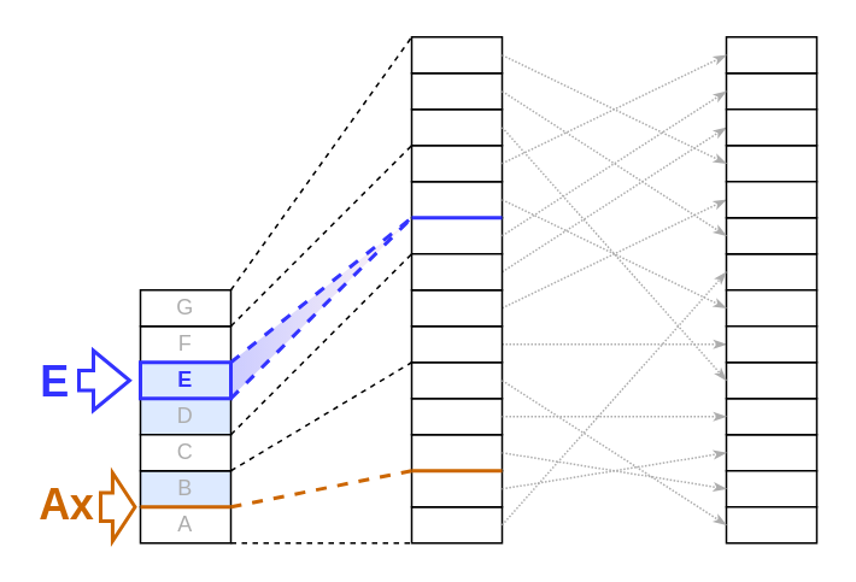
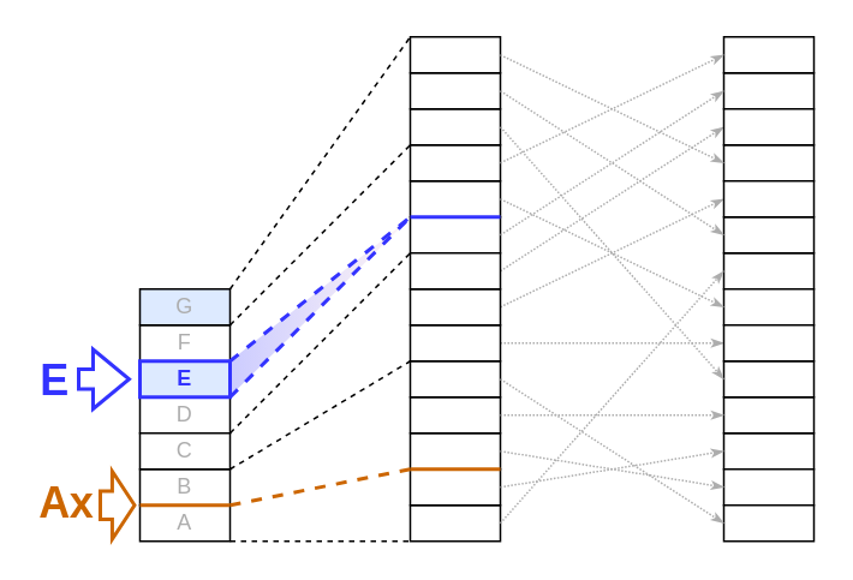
  <mxCell id="0" />
  <mxCell id="1" parent="0" />
  <mxCell id="2" value="" style="verticalLabelPosition=bottom;verticalAlign=top;html=1;shape=mxgraph.basic.polygon;polyCoords=[[0,0.6],[0,0.6],[0,0.6],[0,0.6],[0,0.6],[1,0.07],[0,0.73],[0,0.6]];polyline=0;strokeColor=none;fillColor=#FFF5F5;gradientColor=#CCCCFF;gradientDirection=west;" parent="1" vertex="1"><mxGeometry x="127" y="110" width="100" height="150" as="geometry" /></mxCell>
  <mxCell id="3" value="A" style="rounded=0;whiteSpace=wrap;html=1;fontColor=#ADADAD;" parent="1" vertex="1"><mxGeometry x="77" y="280" width="50" height="20" as="geometry" /></mxCell>
- <mxCell id="4" value="B" style="rounded=0;whiteSpace=wrap;html=1;fontColor=#ADADAD;fillColor=#ddeaff;" parent="1" vertex="1"><mxGeometry x="77" y="260" width="50" height="20" as="geometry" /></mxCell>
- <mxCell id="5" value="D" style="rounded=0;whiteSpace=wrap;html=1;fontColor=#ADADAD;fillColor=#ddeaff;" parent="1" vertex="1"><mxGeometry x="77" y="220" width="50" height="20" as="geometry" /></mxCell>
+ <mxCell id="4" value="B" style="rounded=0;whiteSpace=wrap;html=1;fontColor=#ADADAD;" parent="1" vertex="1"><mxGeometry x="77" y="260" width="50" height="20" as="geometry" /></mxCell>
+ <mxCell id="5" value="D" style="rounded=0;whiteSpace=wrap;html=1;fontColor=#ADADAD;" parent="1" vertex="1"><mxGeometry x="77" y="220" width="50" height="20" as="geometry" /></mxCell>
  <mxCell id="6" value="" style="rounded=0;whiteSpace=wrap;html=1;" parent="1" vertex="1"><mxGeometry x="227" y="280" width="50" height="20" as="geometry" /></mxCell>
  <mxCell id="7" value="" style="rounded=0;whiteSpace=wrap;html=1;" parent="1" vertex="1"><mxGeometry x="227" y="260" width="50" height="20" as="geometry" /></mxCell>
  <mxCell id="8" value="" style="rounded=0;whiteSpace=wrap;html=1;" parent="1" vertex="1"><mxGeometry x="227" y="240" width="50" height="20" as="geometry" /></mxCell>
  <mxCell id="9" value="" style="rounded=0;whiteSpace=wrap;html=1;" parent="1" vertex="1"><mxGeometry x="227" y="220" width="50" height="20" as="geometry" /></mxCell>
  <mxCell id="10" value="" style="rounded=0;whiteSpace=wrap;html=1;" parent="1" vertex="1"><mxGeometry x="227" y="200" width="50" height="20" as="geometry" /></mxCell>
  <mxCell id="11" value="" style="rounded=0;whiteSpace=wrap;html=1;" parent="1" vertex="1"><mxGeometry x="227" y="120" width="50" height="20" as="geometry" /></mxCell>
  <mxCell id="12" value="" style="rounded=0;whiteSpace=wrap;html=1;" parent="1" vertex="1"><mxGeometry x="227" y="100" width="50" height="20" as="geometry" /></mxCell>
  <mxCell id="13" value="" style="rounded=0;whiteSpace=wrap;html=1;" parent="1" vertex="1"><mxGeometry x="227" y="80" width="50" height="20" as="geometry" /></mxCell>
  <mxCell id="14" value="" style="rounded=0;whiteSpace=wrap;html=1;" parent="1" vertex="1"><mxGeometry x="227" y="60" width="50" height="20" as="geometry" /></mxCell>
  <mxCell id="15" value="" style="rounded=0;whiteSpace=wrap;html=1;" parent="1" vertex="1"><mxGeometry x="227" y="40" width="50" height="20" as="geometry" /></mxCell>
  <mxCell id="16" value="" style="rounded=0;whiteSpace=wrap;html=1;" parent="1" vertex="1"><mxGeometry x="227" y="20" width="50" height="20" as="geometry" /></mxCell>
  <mxCell id="17" value="F" style="rounded=0;whiteSpace=wrap;html=1;fontColor=#ADADAD;" parent="1" vertex="1"><mxGeometry x="77" y="180" width="50" height="20" as="geometry" /></mxCell>
- <mxCell id="18" value="G" style="rounded=0;whiteSpace=wrap;html=1;fontColor=#ADADAD;" parent="1" vertex="1"><mxGeometry x="77" y="160" width="50" height="20" as="geometry" /></mxCell>
+ <mxCell id="18" value="G" style="rounded=0;whiteSpace=wrap;html=1;fontColor=#ADADAD;fillColor=#ddeaff;" parent="1" vertex="1"><mxGeometry x="77" y="160" width="50" height="20" as="geometry" /></mxCell>
  <mxCell id="19" value="" style="rounded=0;whiteSpace=wrap;html=1;" parent="1" vertex="1"><mxGeometry x="401" y="140" width="50" height="20" as="geometry" /></mxCell>
  <mxCell id="20" value="" style="rounded=0;whiteSpace=wrap;html=1;" parent="1" vertex="1"><mxGeometry x="401" y="240" width="50" height="20" as="geometry" /></mxCell>
  <mxCell id="21" value="" style="rounded=0;whiteSpace=wrap;html=1;" parent="1" vertex="1"><mxGeometry x="401" y="260" width="50" height="20" as="geometry" /></mxCell>
  <mxCell id="22" value="" style="rounded=0;whiteSpace=wrap;html=1;" parent="1" vertex="1"><mxGeometry x="401" y="220" width="50" height="20" as="geometry" /></mxCell>
  <mxCell id="23" value="" style="rounded=0;whiteSpace=wrap;html=1;" parent="1" vertex="1"><mxGeometry x="401" y="280" width="50" height="20" as="geometry" /></mxCell>
  <mxCell id="24" value="" style="rounded=0;whiteSpace=wrap;html=1;" parent="1" vertex="1"><mxGeometry x="401" y="40" width="50" height="20" as="geometry" /></mxCell>
  <mxCell id="25" value="" style="rounded=0;whiteSpace=wrap;html=1;" parent="1" vertex="1"><mxGeometry x="401" y="160" width="50" height="20" as="geometry" /></mxCell>
  <mxCell id="26" value="" style="rounded=0;whiteSpace=wrap;html=1;" parent="1" vertex="1"><mxGeometry x="401" y="20" width="50" height="20" as="geometry" /></mxCell>
  <mxCell id="27" value="" style="rounded=0;whiteSpace=wrap;html=1;" parent="1" vertex="1"><mxGeometry x="401" y="200" width="50" height="20" as="geometry" /></mxCell>
  <mxCell id="28" value="" style="rounded=0;whiteSpace=wrap;html=1;" parent="1" vertex="1"><mxGeometry x="401" y="120" width="50" height="20" as="geometry" /></mxCell>
  <mxCell id="29" value="" style="rounded=0;whiteSpace=wrap;html=1;" parent="1" vertex="1"><mxGeometry x="401" y="80" width="50" height="20" as="geometry" /></mxCell>
  <mxCell id="30" value="" style="endArrow=none;dashed=1;html=1;rounded=0;exitX=1;exitY=1;exitDx=0;exitDy=0;entryX=0;entryY=1;entryDx=0;entryDy=0;" parent="1" edge="1"><mxGeometry width="50" height="50" relative="1" as="geometry"><mxPoint x="127" y="300" as="sourcePoint" /><mxPoint x="227" y="300" as="targetPoint" /></mxGeometry></mxCell>
  <mxCell id="31" value="" style="endArrow=none;dashed=1;html=1;rounded=0;exitX=1;exitY=1;exitDx=0;exitDy=0;entryX=0;entryY=0;entryDx=0;entryDy=0;strokeWidth=2;strokeColor=#CC6600;" parent="1" target="7" edge="1"><mxGeometry width="50" height="50" relative="1" as="geometry"><mxPoint x="127" y="280" as="sourcePoint" /><mxPoint x="227" y="280" as="targetPoint" /></mxGeometry></mxCell>
  <mxCell id="32" value="" style="endArrow=none;dashed=1;html=1;rounded=0;exitX=1;exitY=1;exitDx=0;exitDy=0;entryX=0;entryY=0;entryDx=0;entryDy=0;strokeWidth=1;strokeColor=#000000;" parent="1" target="10" edge="1"><mxGeometry width="50" height="50" relative="1" as="geometry"><mxPoint x="127" y="260" as="sourcePoint" /><mxPoint x="227" y="260" as="targetPoint" /></mxGeometry></mxCell>
  <mxCell id="33" value="" style="endArrow=none;dashed=1;html=1;rounded=0;exitX=1;exitY=1;exitDx=0;exitDy=0;entryX=0;entryY=0;entryDx=0;entryDy=0;strokeWidth=1;strokeColor=#000000;" parent="1" target="57" edge="1"><mxGeometry width="50" height="50" relative="1" as="geometry"><mxPoint x="127" y="240" as="sourcePoint" /><mxPoint x="227" y="240" as="targetPoint" /></mxGeometry></mxCell>
  <mxCell id="34" value="" style="endArrow=none;dashed=1;html=1;rounded=0;exitX=1;exitY=1;exitDx=0;exitDy=0;entryX=0;entryY=0;entryDx=0;entryDy=0;strokeColor=#3333FF;strokeWidth=2;" parent="1" target="11" edge="1"><mxGeometry width="50" height="50" relative="1" as="geometry"><mxPoint x="127" y="220" as="sourcePoint" /><mxPoint x="227" y="220" as="targetPoint" /></mxGeometry></mxCell>
  <mxCell id="35" value="" style="endArrow=none;dashed=1;html=1;rounded=0;exitX=1;exitY=1;exitDx=0;exitDy=0;entryX=0;entryY=1;entryDx=0;entryDy=0;strokeColor=#3333FF;strokeWidth=2;" parent="1" target="12" edge="1"><mxGeometry width="50" height="50" relative="1" as="geometry"><mxPoint x="127" y="200" as="sourcePoint" /><mxPoint x="227" y="200" as="targetPoint" /></mxGeometry></mxCell>
  <mxCell id="36" value="" style="endArrow=none;dashed=1;html=1;rounded=0;exitX=1;exitY=1;exitDx=0;exitDy=0;entryX=0;entryY=1;entryDx=0;entryDy=0;" parent="1" target="14" edge="1"><mxGeometry width="50" height="50" relative="1" as="geometry"><mxPoint x="127" y="180" as="sourcePoint" /><mxPoint x="227" y="180" as="targetPoint" /></mxGeometry></mxCell>
  <mxCell id="37" value="" style="endArrow=none;dashed=1;html=1;rounded=0;exitX=1;exitY=1;exitDx=0;exitDy=0;entryX=0;entryY=0;entryDx=0;entryDy=0;" parent="1" target="16" edge="1"><mxGeometry width="50" height="50" relative="1" as="geometry"><mxPoint x="127" y="160" as="sourcePoint" /><mxPoint x="227" y="160" as="targetPoint" /></mxGeometry></mxCell>
  <mxCell id="38" value="" style="endArrow=classicThin;html=1;rounded=0;exitX=1;exitY=0.5;exitDx=0;exitDy=0;entryX=0;entryY=0.5;entryDx=0;entryDy=0;endFill=1;endSize=4;dashed=1;dashPattern=1 1;strokeColor=#ADADAD;" parent="1" source="6" target="19" edge="1"><mxGeometry width="50" height="50" relative="1" as="geometry"><mxPoint x="307" y="260" as="sourcePoint" /><mxPoint x="357" y="210" as="targetPoint" /></mxGeometry></mxCell>
  <mxCell id="39" value="" style="endArrow=classicThin;html=1;rounded=0;exitX=1;exitY=0.5;exitDx=0;exitDy=0;entryX=0;entryY=0.5;entryDx=0;entryDy=0;endFill=1;endSize=4;dashed=1;dashPattern=1 1;strokeColor=#ADADAD;" parent="1" source="7" target="20" edge="1"><mxGeometry width="50" height="50" relative="1" as="geometry"><mxPoint x="307" y="260" as="sourcePoint" /><mxPoint x="357" y="210" as="targetPoint" /></mxGeometry></mxCell>
  <mxCell id="40" value="" style="endArrow=classicThin;html=1;rounded=0;exitX=1;exitY=0.5;exitDx=0;exitDy=0;entryX=0;entryY=0.5;entryDx=0;entryDy=0;endFill=1;endSize=4;dashed=1;dashPattern=1 1;strokeColor=#ADADAD;" parent="1" source="8" target="21" edge="1"><mxGeometry width="50" height="50" relative="1" as="geometry"><mxPoint x="337" y="220" as="sourcePoint" /><mxPoint x="387" y="170" as="targetPoint" /></mxGeometry></mxCell>
  <mxCell id="41" value="" style="endArrow=classicThin;html=1;rounded=0;exitX=1;exitY=0.5;exitDx=0;exitDy=0;entryX=0;entryY=0.5;entryDx=0;entryDy=0;endFill=1;endSize=4;dashed=1;dashPattern=1 1;strokeColor=#ADADAD;" parent="1" source="9" target="22" edge="1"><mxGeometry width="50" height="50" relative="1" as="geometry"><mxPoint x="317" y="230" as="sourcePoint" /><mxPoint x="367" y="180" as="targetPoint" /></mxGeometry></mxCell>
  <mxCell id="42" value="" style="endArrow=classicThin;html=1;rounded=0;exitX=1;exitY=0.5;exitDx=0;exitDy=0;entryX=0;entryY=0.5;entryDx=0;entryDy=0;endFill=1;endSize=4;dashed=1;dashPattern=1 1;strokeColor=#ADADAD;" parent="1" source="10" target="23" edge="1"><mxGeometry width="50" height="50" relative="1" as="geometry"><mxPoint x="317" y="170" as="sourcePoint" /><mxPoint x="367" y="120" as="targetPoint" /></mxGeometry></mxCell>
  <mxCell id="43" value="" style="endArrow=classicThin;html=1;rounded=0;exitX=1;exitY=0.5;exitDx=0;exitDy=0;entryX=0;entryY=0.5;entryDx=0;entryDy=0;endFill=1;endSize=4;dashed=1;dashPattern=1 1;strokeWidth=1;strokeColor=#ADADAD;" parent="1" source="55" target="58" edge="1"><mxGeometry width="50" height="50" relative="1" as="geometry"><mxPoint x="317" y="110" as="sourcePoint" /><mxPoint x="367" y="60" as="targetPoint" /></mxGeometry></mxCell>
  <mxCell id="44" value="" style="endArrow=classicThin;html=1;rounded=0;exitX=1;exitY=0.5;exitDx=0;exitDy=0;entryX=0;entryY=0.5;entryDx=0;entryDy=0;endFill=1;endSize=4;dashed=1;dashPattern=1 1;strokeWidth=1;strokeColor=#ADADAD;" parent="1" source="56" target="59" edge="1"><mxGeometry width="50" height="50" relative="1" as="geometry"><mxPoint x="317" y="60" as="sourcePoint" /><mxPoint x="367" y="10" as="targetPoint" /></mxGeometry></mxCell>
  <mxCell id="45" value="" style="endArrow=classicThin;html=1;rounded=0;exitX=1;exitY=0.5;exitDx=0;exitDy=0;entryX=0;entryY=0.5;entryDx=0;entryDy=0;endFill=1;endSize=4;dashed=1;dashPattern=1 1;strokeWidth=1;strokeColor=#ADADAD;" parent="1" source="57" target="60" edge="1"><mxGeometry width="50" height="50" relative="1" as="geometry"><mxPoint x="317" y="150" as="sourcePoint" /><mxPoint x="367" y="100" as="targetPoint" /></mxGeometry></mxCell>
  <mxCell id="46" value="" style="endArrow=classicThin;html=1;rounded=0;exitX=1;exitY=0.5;exitDx=0;exitDy=0;entryX=0;entryY=0.5;entryDx=0;entryDy=0;endFill=1;endSize=4;dashed=1;dashPattern=1 1;strokeColor=#ADADAD;" parent="1" source="11" target="24" edge="1"><mxGeometry width="50" height="50" relative="1" as="geometry"><mxPoint x="327" y="120" as="sourcePoint" /><mxPoint x="377" y="70" as="targetPoint" /></mxGeometry></mxCell>
  <mxCell id="47" value="" style="endArrow=classicThin;html=1;rounded=0;exitX=1;exitY=0.5;exitDx=0;exitDy=0;entryX=0;entryY=0.5;entryDx=0;entryDy=0;endFill=1;endSize=4;dashed=1;dashPattern=1 1;strokeColor=#ADADAD;" parent="1" source="12" target="25" edge="1"><mxGeometry width="50" height="50" relative="1" as="geometry"><mxPoint x="327" y="100" as="sourcePoint" /><mxPoint x="377" y="50" as="targetPoint" /></mxGeometry></mxCell>
  <mxCell id="48" value="" style="endArrow=classicThin;html=1;rounded=0;exitX=1;exitY=0.5;exitDx=0;exitDy=0;entryX=0;entryY=0.5;entryDx=0;entryDy=0;endFill=1;endSize=4;dashed=1;dashPattern=1 1;strokeColor=#ADADAD;" parent="1" source="13" target="26" edge="1"><mxGeometry width="50" height="50" relative="1" as="geometry"><mxPoint x="327" y="80" as="sourcePoint" /><mxPoint x="377" y="30" as="targetPoint" /></mxGeometry></mxCell>
  <mxCell id="49" value="" style="endArrow=classicThin;html=1;rounded=0;exitX=1;exitY=0.5;exitDx=0;exitDy=0;entryX=0;entryY=0.5;entryDx=0;entryDy=0;endFill=1;endSize=4;dashed=1;dashPattern=1 1;strokeColor=#ADADAD;" parent="1" source="14" target="27" edge="1"><mxGeometry width="50" height="50" relative="1" as="geometry"><mxPoint x="327" y="50" as="sourcePoint" /><mxPoint x="377" y="0" as="targetPoint" /></mxGeometry></mxCell>
  <mxCell id="50" value="" style="endArrow=classicThin;html=1;rounded=0;exitX=1;exitY=0.5;exitDx=0;exitDy=0;entryX=0;entryY=0.5;entryDx=0;entryDy=0;endFill=1;endSize=4;dashed=1;dashPattern=1 1;strokeColor=#ADADAD;" parent="1" source="15" target="28" edge="1"><mxGeometry width="50" height="50" relative="1" as="geometry"><mxPoint x="317" y="50" as="sourcePoint" /><mxPoint x="367" y="0" as="targetPoint" /></mxGeometry></mxCell>
  <mxCell id="51" value="" style="endArrow=classicThin;html=1;rounded=0;exitX=1;exitY=0.5;exitDx=0;exitDy=0;entryX=0;entryY=0.5;entryDx=0;entryDy=0;endFill=1;endSize=4;dashed=1;dashPattern=1 1;strokeColor=#ADADAD;" parent="1" source="16" target="29" edge="1"><mxGeometry width="50" height="50" relative="1" as="geometry"><mxPoint x="307" y="30" as="sourcePoint" /><mxPoint x="357" y="-20" as="targetPoint" /></mxGeometry></mxCell>
  <mxCell id="52" value="" style="shape=flexArrow;endArrow=classic;html=1;rounded=0;strokeColor=#3333FF;strokeWidth=2;" parent="1" edge="1"><mxGeometry width="50" height="50" relative="1" as="geometry"><mxPoint x="42" y="210" as="sourcePoint" /><mxPoint x="72" y="210" as="targetPoint" /></mxGeometry></mxCell>
  <mxCell id="53" value="E" style="text;html=1;strokeColor=none;fillColor=none;align=center;verticalAlign=middle;whiteSpace=wrap;rounded=0;fontColor=#3333FF;fontStyle=1;fontSize=24;" parent="1" vertex="1"><mxGeometry x="20" y="196" width="20" height="30" as="geometry" /></mxCell>
  <mxCell id="54" value="C" style="rounded=0;whiteSpace=wrap;html=1;fontStyle=0;fontColor=#ADADAD;strokeColor=#000000;strokeWidth=1;fillColor=#FFFFFF;" parent="1" vertex="1"><mxGeometry x="77" y="240" width="50" height="20" as="geometry" /></mxCell>
  <mxCell id="55" value="" style="rounded=0;whiteSpace=wrap;html=1;strokeColor=#000000;strokeWidth=1;fontStyle=0;fontColor=#000000;fillColor=#FFFFFF;" parent="1" vertex="1"><mxGeometry x="227" y="180" width="50" height="20" as="geometry" /></mxCell>
  <mxCell id="56" value="" style="rounded=0;whiteSpace=wrap;html=1;strokeColor=#000000;strokeWidth=1;fontStyle=0;fontColor=#000000;fillColor=#FFFFFF;" parent="1" vertex="1"><mxGeometry x="227" y="160" width="50" height="20" as="geometry" /></mxCell>
  <mxCell id="57" value="" style="rounded=0;whiteSpace=wrap;html=1;strokeColor=#000000;strokeWidth=1;fontStyle=0;fontColor=#000000;fillColor=#FFFFFF;" parent="1" vertex="1"><mxGeometry x="227" y="140" width="50" height="20" as="geometry" /></mxCell>
  <mxCell id="58" value="" style="rounded=0;whiteSpace=wrap;html=1;strokeColor=#000000;strokeWidth=1;fontStyle=0;fontColor=#000000;fillColor=#FFFFFF;" parent="1" vertex="1"><mxGeometry x="401" y="180" width="50" height="20" as="geometry" /></mxCell>
  <mxCell id="59" value="" style="rounded=0;whiteSpace=wrap;html=1;strokeColor=#000000;strokeWidth=1;fontStyle=0;fontColor=#000000;fillColor=#FFFFFF;" parent="1" vertex="1"><mxGeometry x="401" y="100" width="50" height="20" as="geometry" /></mxCell>
  <mxCell id="60" value="" style="rounded=0;whiteSpace=wrap;html=1;strokeColor=#000000;strokeWidth=1;fontStyle=0;fontColor=#000000;fillColor=#FFFFFF;" parent="1" vertex="1"><mxGeometry x="401" y="60" width="50" height="20" as="geometry" /></mxCell>
  <mxCell id="61" value="E" style="rounded=0;whiteSpace=wrap;html=1;fontColor=#3333FF;fontStyle=1;strokeColor=#3333FF;strokeWidth=2;fillColor=#DDEAFF;" parent="1" vertex="1"><mxGeometry x="77" y="200" width="50" height="20" as="geometry" /></mxCell>
  <mxCell id="62" value="" style="endArrow=none;html=1;rounded=0;strokeWidth=2;strokeColor=#3333FF;entryX=1;entryY=1;entryDx=0;entryDy=0;exitX=0;exitY=0;exitDx=0;exitDy=0;" parent="1" source="11" target="12" edge="1"><mxGeometry width="50" height="50" relative="1" as="geometry"><mxPoint x="117" y="110" as="sourcePoint" /><mxPoint x="177" y="70" as="targetPoint" /></mxGeometry></mxCell>
  <mxCell id="63" value="A" style="text;html=1;strokeColor=none;fillColor=none;align=center;verticalAlign=middle;whiteSpace=wrap;rounded=0;fontColor=#CC6600;fontStyle=1;fontSize=24;" vertex="1" parent="1"><mxGeometry x="20" y="264" width="20" height="30" as="geometry" /></mxCell>
  <mxCell id="64" value="" style="endArrow=none;html=1;rounded=0;strokeWidth=2;strokeColor=#CC6600;entryX=1;entryY=1;entryDx=0;entryDy=0;exitX=0;exitY=0;exitDx=0;exitDy=0;" edge="1" parent="1"><mxGeometry width="50" height="50" relative="1" as="geometry"><mxPoint x="227" y="260" as="sourcePoint" /><mxPoint x="277" y="260" as="targetPoint" /></mxGeometry></mxCell>
  <mxCell id="65" value="x" style="text;html=1;strokeColor=none;fillColor=none;align=center;verticalAlign=middle;whiteSpace=wrap;rounded=0;fontColor=#CC6600;fontStyle=1;fontSize=24;" vertex="1" parent="1"><mxGeometry x="35" y="264" width="20" height="30" as="geometry" /></mxCell>
  <mxCell id="66" value="" style="shape=flexArrow;endArrow=classic;html=1;rounded=0;strokeColor=#CC6600;strokeWidth=2;width=14.762;startSize=3.462;endSize=3.462;exitX=0.8;exitY=0.467;exitDx=0;exitDy=0;exitPerimeter=0;" edge="1" parent="1"><mxGeometry width="50" height="50" relative="1" as="geometry"><mxPoint x="54" y="280.01" as="sourcePoint" /><mxPoint x="75" y="280" as="targetPoint" /></mxGeometry></mxCell>
  <mxCell id="67" value="" style="endArrow=none;html=1;rounded=0;strokeWidth=2;strokeColor=#CC6600;entryX=1;entryY=1;entryDx=0;entryDy=0;exitX=0;exitY=0;exitDx=0;exitDy=0;" edge="1" parent="1"><mxGeometry width="50" height="50" relative="1" as="geometry"><mxPoint x="77" y="280" as="sourcePoint" /><mxPoint x="127" y="280" as="targetPoint" /></mxGeometry></mxCell>
